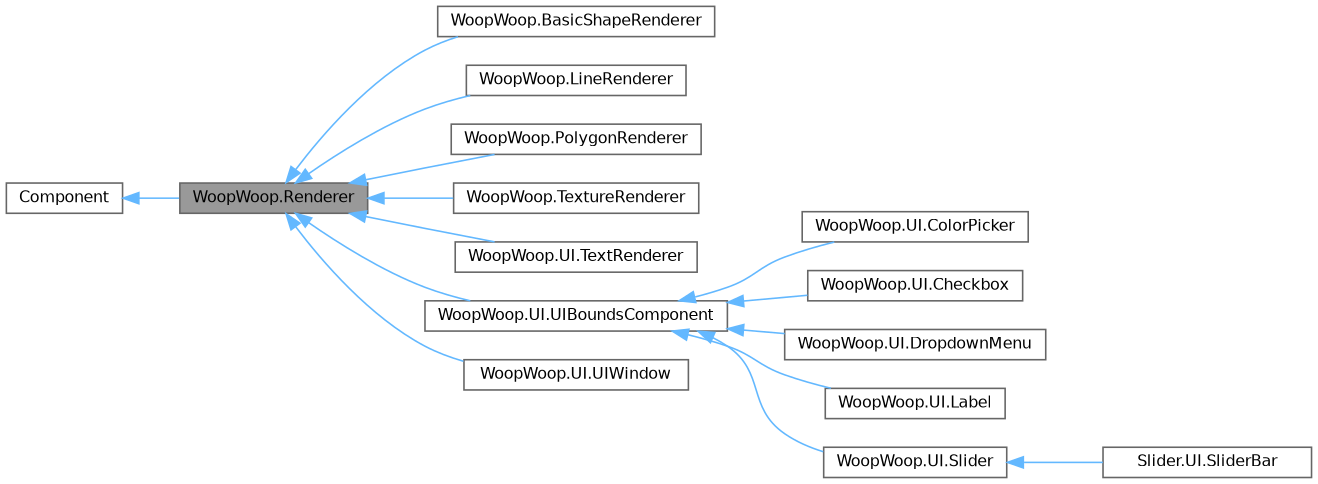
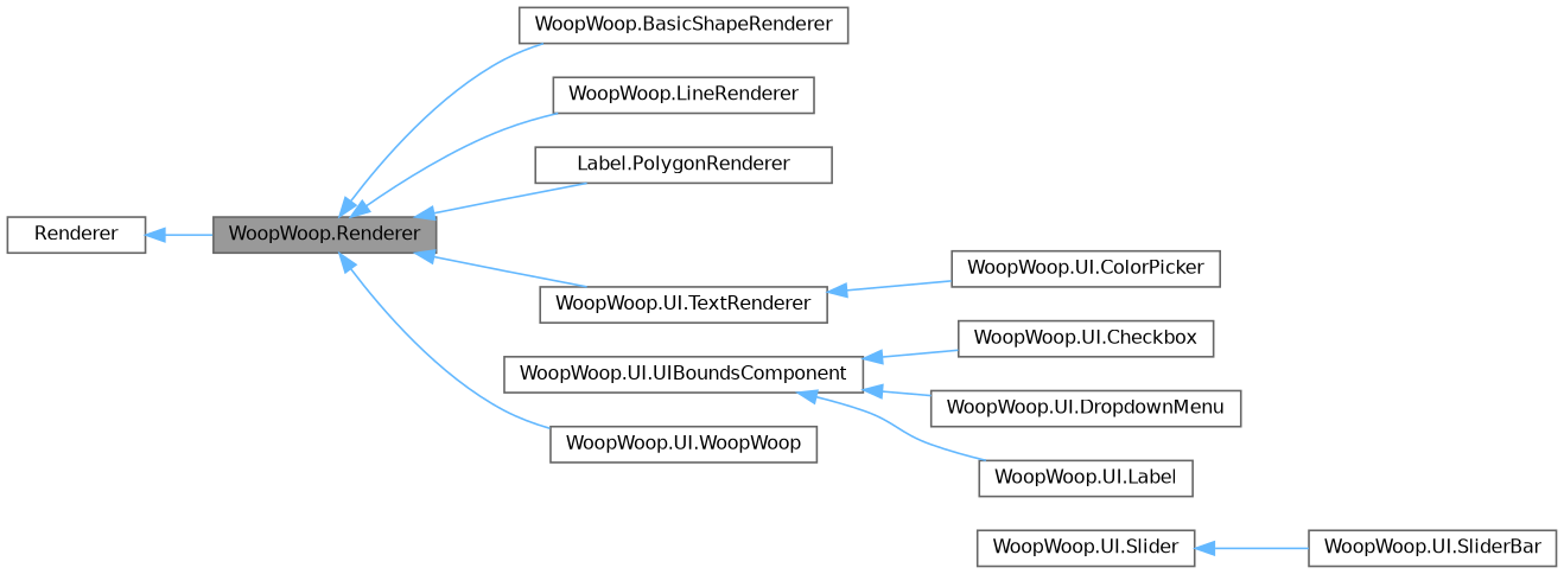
  digraph {
    rankdir=LR
    node [color=gray40 fillcolor=white fontname=Helvetica fontsize=10 shape=box style=filled]
    edge [color=steelblue1 dir=back fontname=Helvetica fontsize=10 labelfontname=Helvetica labelfontsize=10 style=solid]
    n1 [fillcolor=grey60 fontcolor=black height=0.2 label="WoopWoop.Renderer" width=0.4]
    n2 [height=0.2 label="WoopWoop.BasicShapeRenderer" width=0.4]
    n3 [height=0.2 label="WoopWoop.LineRenderer" width=0.4]
-   n4 [height=0.2 label="WoopWoop.PolygonRenderer" width=0.4]
-   n5 [height=0.2 label="WoopWoop.TextureRenderer" width=0.4]
+   n4 [height=0.2 label="Label.PolygonRenderer" width=0.4]
    n6 [height=0.2 label="WoopWoop.UI.TextRenderer" width=0.4]
    n7 [height=0.2 label="WoopWoop.UI.UIBoundsComponent" width=0.4]
-   n8 [height=0.2 label="WoopWoop.UI.UIWindow" width=0.4]
+   n8 [height=0.2 label="WoopWoop.UI.WoopWoop" width=0.4]
    n9 [height=0.2 label="WoopWoop.UI.Checkbox" width=0.4]
    n10 [height=0.2 label="WoopWoop.UI.ColorPicker" width=0.4]
    n11 [height=0.2 label="WoopWoop.UI.DropdownMenu" width=0.4]
    n12 [height=0.2 label="WoopWoop.UI.Label" width=0.4]
    n13 [height=0.2 label="WoopWoop.UI.Slider" width=0.4]
-   n14 [height=0.2 label=Component width=0.4]
-   n15 [height=0.2 label="Slider.UI.SliderBar" width=0.4]
+   n14 [height=0.2 label=Renderer width=0.4]
+   n15 [height=0.2 label="WoopWoop.UI.SliderBar" width=0.4]
    n1 -> n2
    n1 -> n3
    n1 -> n4
-   n1 -> n5
    n1 -> n6
-   n1 -> n7
    n1 -> n8
    n7 -> n9
-   n7 -> n10
+   n6 -> n10
    n7 -> n11
    n7 -> n12
-   n7 -> n13
    n13 -> n15
    n14 -> n1
  }
